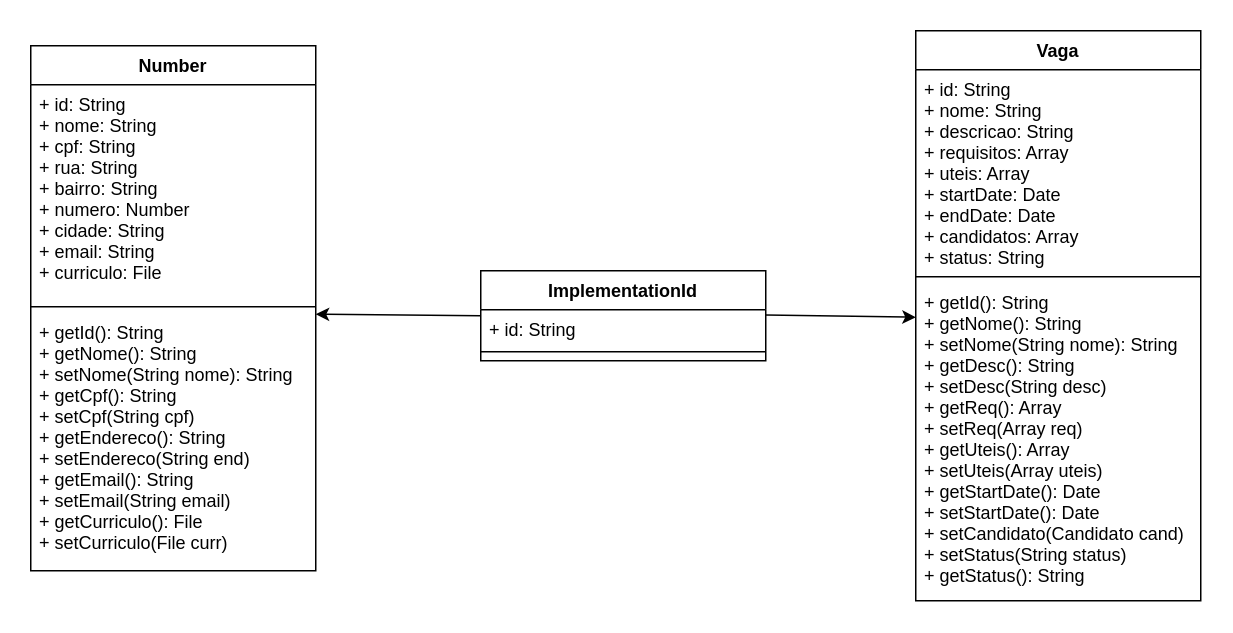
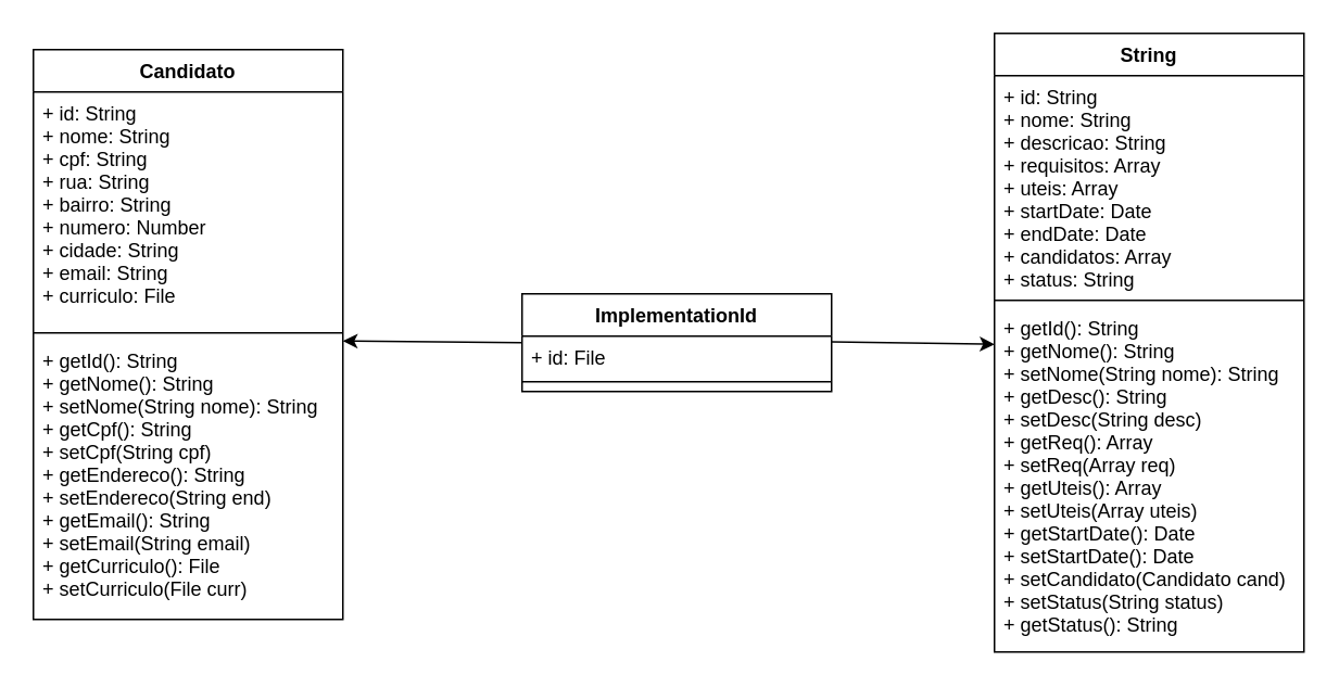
  <mxCell id="0" />
  <mxCell id="1" parent="0" />
- <mxCell id="2" value="Number" style="swimlane;fontStyle=1;align=center;verticalAlign=top;childLayout=stackLayout;horizontal=1;startSize=26;horizontalStack=0;resizeParent=1;resizeParentMax=0;resizeLast=0;collapsible=1;marginBottom=0;" vertex="1" parent="1"><mxGeometry x="20" y="30" width="190" height="350" as="geometry" /></mxCell>
+ <mxCell id="2" value="Candidato" style="swimlane;fontStyle=1;align=center;verticalAlign=top;childLayout=stackLayout;horizontal=1;startSize=26;horizontalStack=0;resizeParent=1;resizeParentMax=0;resizeLast=0;collapsible=1;marginBottom=0;" vertex="1" parent="1"><mxGeometry x="20" y="30" width="190" height="350" as="geometry" /></mxCell>
  <mxCell id="3" value="+ id: String&#10;+ nome: String&#10;+ cpf: String&#10;+ rua: String&#10;+ bairro: String&#10;+ numero: Number&#10;+ cidade: String&#10;+ email: String&#10;+ curriculo: File" style="text;strokeColor=none;fillColor=none;align=left;verticalAlign=top;spacingLeft=4;spacingRight=4;overflow=hidden;rotatable=0;points=[[0,0.5],[1,0.5]];portConstraint=eastwest;" vertex="1" parent="2"><mxGeometry y="26" width="190" height="144" as="geometry" /></mxCell>
  <mxCell id="4" value="" style="line;strokeWidth=1;fillColor=none;align=left;verticalAlign=middle;spacingTop=-1;spacingLeft=3;spacingRight=3;rotatable=0;labelPosition=right;points=[];portConstraint=eastwest;" vertex="1" parent="2"><mxGeometry y="170" width="190" height="8" as="geometry" /></mxCell>
  <mxCell id="5" value="+ getId(): String&#10;+ getNome(): String&#10;+ setNome(String nome): String&#10;+ getCpf(): String&#10;+ setCpf(String cpf)&#10;+ getEndereco(): String&#10;+ setEndereco(String end)&#10;+ getEmail(): String&#10;+ setEmail(String email)&#10;+ getCurriculo(): File&#10;+ setCurriculo(File curr)&#10;&#10;" style="text;strokeColor=none;fillColor=none;align=left;verticalAlign=top;spacingLeft=4;spacingRight=4;overflow=hidden;rotatable=0;points=[[0,0.5],[1,0.5]];portConstraint=eastwest;" vertex="1" parent="2"><mxGeometry y="178" width="190" height="172" as="geometry" /></mxCell>
  <mxCell id="6" value="ImplementationId" style="swimlane;fontStyle=1;align=center;verticalAlign=top;childLayout=stackLayout;horizontal=1;startSize=26;horizontalStack=0;resizeParent=1;resizeParentMax=0;resizeLast=0;collapsible=1;marginBottom=0;" vertex="1" parent="1"><mxGeometry x="320" y="180" width="190" height="60" as="geometry" /></mxCell>
- <mxCell id="7" value="+ id: String" style="text;strokeColor=none;fillColor=none;align=left;verticalAlign=top;spacingLeft=4;spacingRight=4;overflow=hidden;rotatable=0;points=[[0,0.5],[1,0.5]];portConstraint=eastwest;" vertex="1" parent="6"><mxGeometry y="26" width="190" height="24" as="geometry" /></mxCell>
+ <mxCell id="7" value="+ id: File" style="text;strokeColor=none;fillColor=none;align=left;verticalAlign=top;spacingLeft=4;spacingRight=4;overflow=hidden;rotatable=0;points=[[0,0.5],[1,0.5]];portConstraint=eastwest;" vertex="1" parent="6"><mxGeometry y="26" width="190" height="24" as="geometry" /></mxCell>
  <mxCell id="8" value="" style="line;strokeWidth=1;fillColor=none;align=left;verticalAlign=middle;spacingTop=-1;spacingLeft=3;spacingRight=3;rotatable=0;labelPosition=right;points=[];portConstraint=eastwest;" vertex="1" parent="6"><mxGeometry y="50" width="190" height="8" as="geometry" /></mxCell>
  <mxCell id="9" value="&#10;" style="text;strokeColor=none;fillColor=none;align=left;verticalAlign=top;spacingLeft=4;spacingRight=4;overflow=hidden;rotatable=0;points=[[0,0.5],[1,0.5]];portConstraint=eastwest;" vertex="1" parent="6"><mxGeometry y="58" width="190" height="2" as="geometry" /></mxCell>
  <mxCell id="10" value="" style="endArrow=classic;html=1;exitX=0;exitY=0.5;exitDx=0;exitDy=0;" edge="1" parent="1" source="6"><mxGeometry width="50" height="50" relative="1" as="geometry"><mxPoint x="240" y="240" as="sourcePoint" /><mxPoint x="210" y="209" as="targetPoint" /></mxGeometry></mxCell>
  <mxCell id="11" value="" style="endArrow=classic;html=1;exitX=0;exitY=0.5;exitDx=0;exitDy=0;" edge="1" parent="1"><mxGeometry width="50" height="50" relative="1" as="geometry"><mxPoint x="510" y="209.5" as="sourcePoint" /><mxPoint x="610" y="211" as="targetPoint" /></mxGeometry></mxCell>
- <mxCell id="12" value="Vaga" style="swimlane;fontStyle=1;align=center;verticalAlign=top;childLayout=stackLayout;horizontal=1;startSize=26;horizontalStack=0;resizeParent=1;resizeParentMax=0;resizeLast=0;collapsible=1;marginBottom=0;" vertex="1" parent="1"><mxGeometry x="610" y="20" width="190" height="380" as="geometry" /></mxCell>
+ <mxCell id="12" value="String" style="swimlane;fontStyle=1;align=center;verticalAlign=top;childLayout=stackLayout;horizontal=1;startSize=26;horizontalStack=0;resizeParent=1;resizeParentMax=0;resizeLast=0;collapsible=1;marginBottom=0;" vertex="1" parent="1"><mxGeometry x="610" y="20" width="190" height="380" as="geometry" /></mxCell>
  <mxCell id="13" value="+ id: String&#10;+ nome: String&#10;+ descricao: String&#10;+ requisitos: Array&#10;+ uteis: Array&#10;+ startDate: Date&#10;+ endDate: Date&#10;+ candidatos: Array&#10;+ status: String" style="text;strokeColor=none;fillColor=none;align=left;verticalAlign=top;spacingLeft=4;spacingRight=4;overflow=hidden;rotatable=0;points=[[0,0.5],[1,0.5]];portConstraint=eastwest;" vertex="1" parent="12"><mxGeometry y="26" width="190" height="134" as="geometry" /></mxCell>
  <mxCell id="14" value="" style="line;strokeWidth=1;fillColor=none;align=left;verticalAlign=middle;spacingTop=-1;spacingLeft=3;spacingRight=3;rotatable=0;labelPosition=right;points=[];portConstraint=eastwest;" vertex="1" parent="12"><mxGeometry y="160" width="190" height="8" as="geometry" /></mxCell>
  <mxCell id="15" value="+ getId(): String&#10;+ getNome(): String&#10;+ setNome(String nome): String&#10;+ getDesc(): String&#10;+ setDesc(String desc)&#10;+ getReq(): Array&#10;+ setReq(Array req)&#10;+ getUteis(): Array&#10;+ setUteis(Array uteis)&#10;+ getStartDate(): Date&#10;+ setStartDate(): Date&#10;+ setCandidato(Candidato cand)&#10;+ setStatus(String status)&#10;+ getStatus(): String&#10;&#10;" style="text;strokeColor=none;fillColor=none;align=left;verticalAlign=top;spacingLeft=4;spacingRight=4;overflow=hidden;rotatable=0;points=[[0,0.5],[1,0.5]];portConstraint=eastwest;" vertex="1" parent="12"><mxGeometry y="168" width="190" height="212" as="geometry" /></mxCell>
